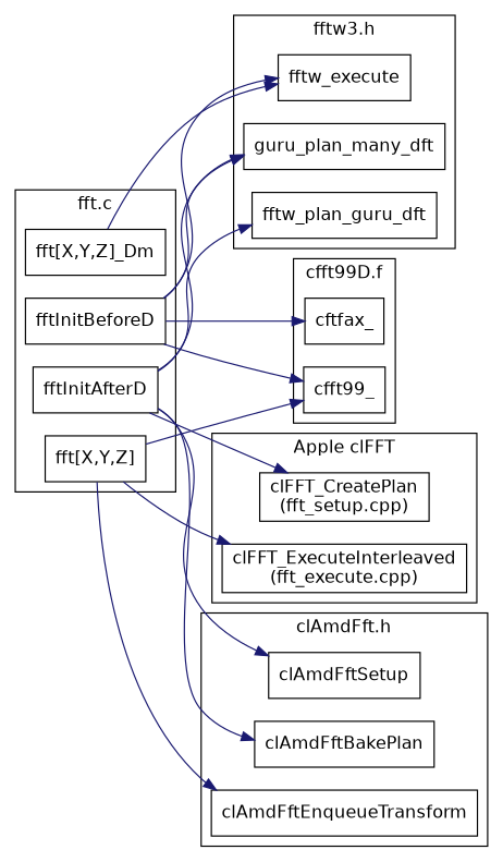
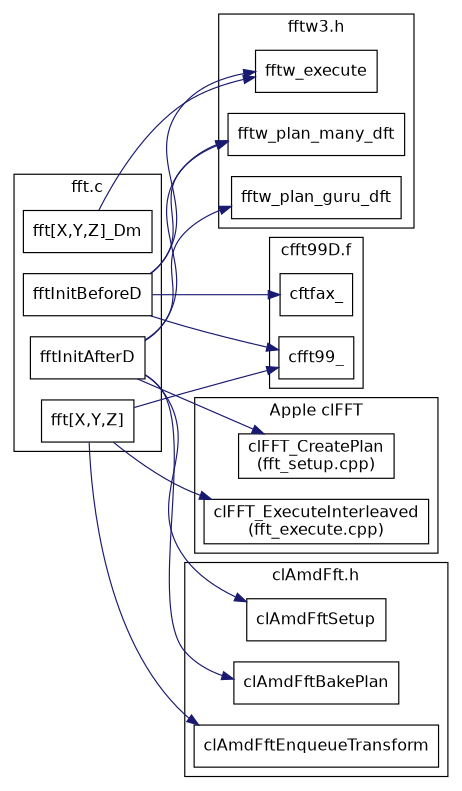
  digraph {
    fontname=Helvetica
    rankdir=LR
    node [fontname=Helvetica shape=box]
    edge [color=midnightblue]
    fftInitBeforeD
    "fft[X,Y,Z]_Dm"
    fftInitAfterD
    "fft[X,Y,Z]"
-   fftw_plan_many_dft [label=guru_plan_many_dft]
+   fftw_plan_many_dft
    fftw_plan_guru_dft
    fftw_execute
    cftfax_
    cfft99_
    n10 [label="clFFT_CreatePlan\n(fft_setup.cpp)"]
    n11 [label="clFFT_ExecuteInterleaved\n(fft_execute.cpp)"]
    clAmdFftSetup
    clAmdFftBakePlan
    clAmdFftEnqueueTransform
    subgraph cluster_1 {
      label="fft.c"
      fftInitBeforeD
      "fft[X,Y,Z]_Dm"
      fftInitAfterD
      "fft[X,Y,Z]"
    }
    subgraph cluster_2 {
      label="fftw3.h"
      fftw_plan_many_dft
      fftw_plan_guru_dft
      fftw_execute
    }
    subgraph cluster_3 {
      label="cfft99D.f"
      cftfax_
      cfft99_
    }
    subgraph cluster_4 {
      label="Apple clFFT"
      n10
      n11
    }
    subgraph cluster_5 {
      label="clAmdFft.h"
      clAmdFftSetup
      clAmdFftBakePlan
      clAmdFftEnqueueTransform
    }
    fftInitBeforeD -> fftw_plan_many_dft
    fftInitBeforeD -> fftw_execute
    fftInitBeforeD -> cftfax_
    fftInitBeforeD -> cfft99_
    "fft[X,Y,Z]_Dm" -> fftw_execute
    fftInitAfterD -> fftw_plan_many_dft
    fftInitAfterD -> fftw_plan_guru_dft
    fftInitAfterD -> n10
    fftInitAfterD -> clAmdFftSetup
    fftInitAfterD -> clAmdFftBakePlan
    "fft[X,Y,Z]" -> cfft99_
    "fft[X,Y,Z]" -> n11
    "fft[X,Y,Z]" -> clAmdFftEnqueueTransform
  }
